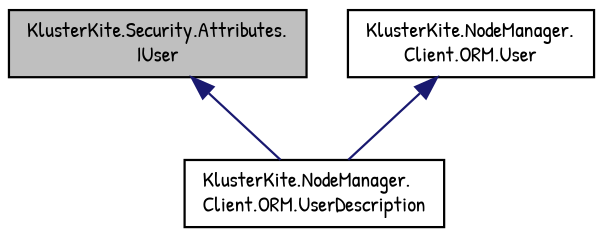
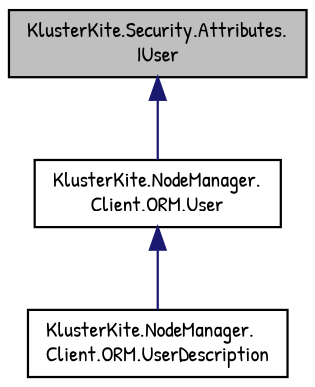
  digraph {
    fontname="Patrick Hand"
    node [color=black fillcolor=white fontname="Patrick Hand" fontsize=10 shape=record style=filled]
    edge [color=midnightblue dir=back fontname="Patrick Hand" fontsize=10 labelfontname=Helvetica labelfontsize=10 style=solid]
    n1 [fillcolor=grey75 fontcolor=black height=0.2 label="KlusterKite.Security.Attributes.\lIUser" width=0.4]
    n2 [height=0.2 label="KlusterKite.NodeManager.\lClient.ORM.UserDescription" width=0.4]
    n3 [height=0.2 label="KlusterKite.NodeManager.\lClient.ORM.User" width=0.4]
-   n1 -> n2
+   n1 -> n3
    n3 -> n2
  }
